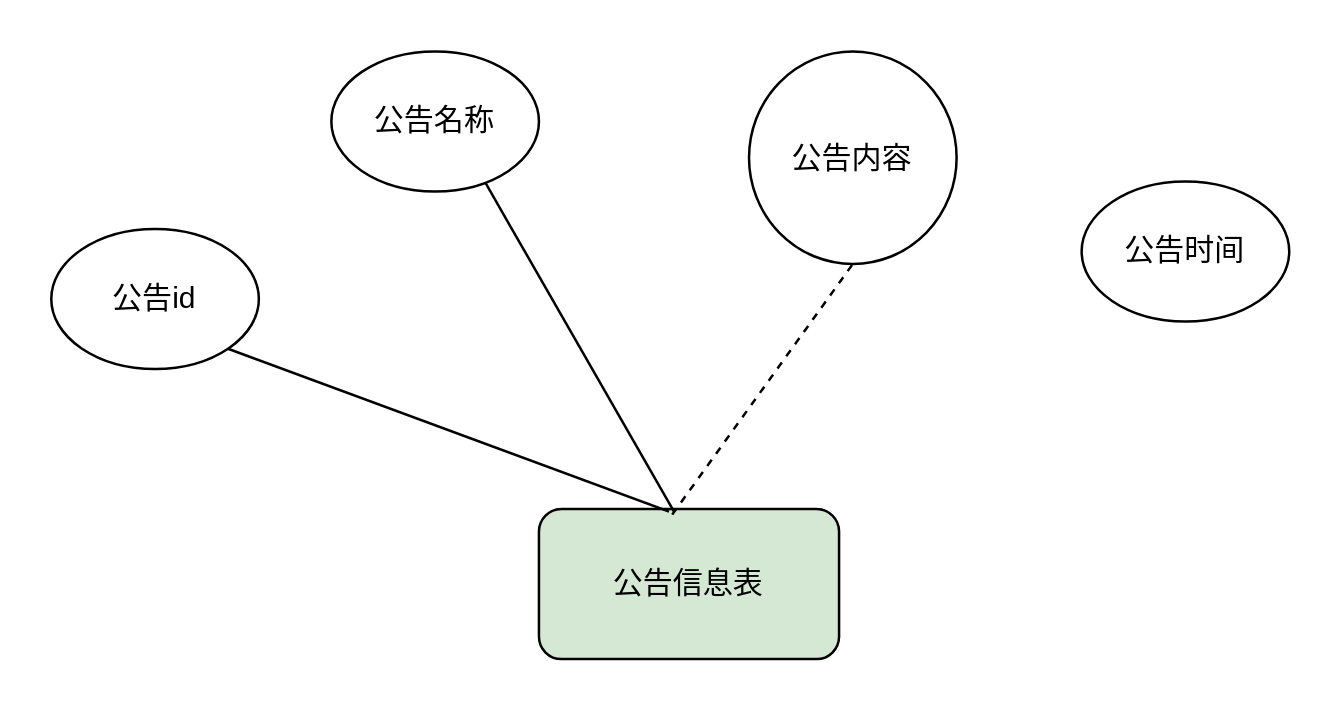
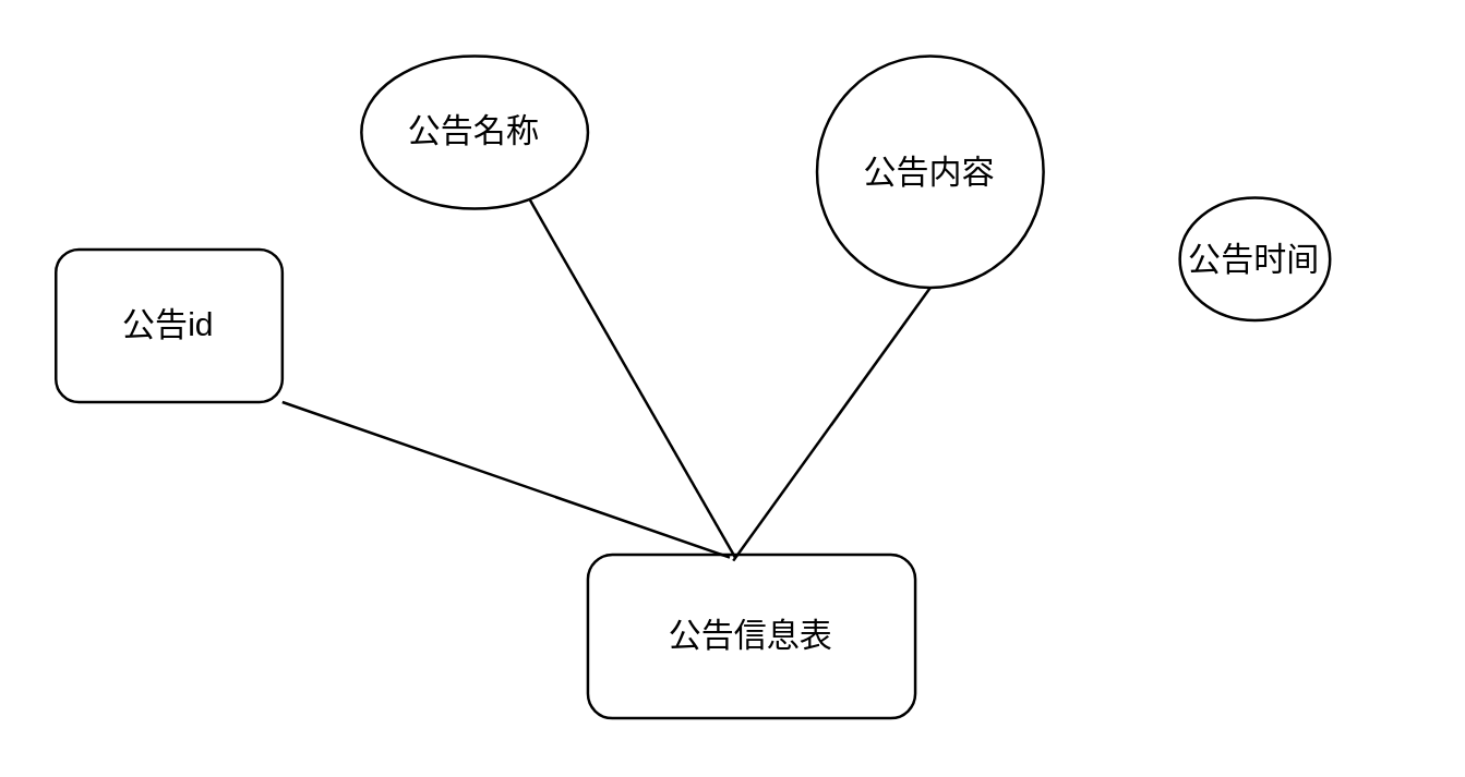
  <mxCell id="0" />
  <mxCell id="1" parent="0" />
  <mxCell id="2" value="公告名称" style="ellipse;whiteSpace=wrap;html=1;" vertex="1" parent="1"><mxGeometry x="132" y="20" width="83" height="56" as="geometry" /></mxCell>
- <mxCell id="3" value="公告信息表" style="rounded=1;whiteSpace=wrap;html=1;fillColor=#d5e8d4;" vertex="1" parent="1"><mxGeometry x="215" y="203" width="120" height="60" as="geometry" /></mxCell>
+ <mxCell id="3" value="公告信息表" style="rounded=1;whiteSpace=wrap;html=1;" vertex="1" parent="1"><mxGeometry x="215" y="203" width="120" height="60" as="geometry" /></mxCell>
  <mxCell id="4" value="公告内容" style="ellipse;whiteSpace=wrap;html=1;" vertex="1" parent="1"><mxGeometry x="299" y="20" width="83" height="85" as="geometry" /></mxCell>
- <mxCell id="5" value="公告时间" style="ellipse;whiteSpace=wrap;html=1;" vertex="1" parent="1"><mxGeometry x="432" y="72" width="83" height="56" as="geometry" /></mxCell>
- <mxCell id="6" value="公告id" style="ellipse;whiteSpace=wrap;html=1;" vertex="1" parent="1"><mxGeometry x="20" y="91" width="83" height="56" as="geometry" /></mxCell>
+ <mxCell id="5" value="公告时间" style="ellipse;whiteSpace=wrap;html=1;" vertex="1" parent="1"><mxGeometry x="432" y="72" width="55" height="45" as="geometry" /></mxCell>
+ <mxCell id="6" value="公告id" style="whiteSpace=wrap;html=1;rounded=1;" vertex="1" parent="1"><mxGeometry x="20" y="91" width="83" height="56" as="geometry" /></mxCell>
  <mxCell id="7" value="" style="endArrow=none;html=1;rounded=0;entryX=1;entryY=1;entryDx=0;entryDy=0;" edge="1" parent="1" target="6"><mxGeometry width="50" height="50" relative="1" as="geometry"><mxPoint x="267" y="204" as="sourcePoint" /><mxPoint x="278" y="156" as="targetPoint" /></mxGeometry></mxCell>
  <mxCell id="8" value="" style="endArrow=none;html=1;rounded=0;entryX=0.744;entryY=0.943;entryDx=0;entryDy=0;entryPerimeter=0;" edge="1" parent="1" target="2"><mxGeometry width="50" height="50" relative="1" as="geometry"><mxPoint x="269" y="204" as="sourcePoint" /><mxPoint x="65" y="108" as="targetPoint" /></mxGeometry></mxCell>
- <mxCell id="9" value="" style="endArrow=none;html=1;rounded=0;entryX=0.5;entryY=1;entryDx=0;entryDy=0;exitX=0.444;exitY=0.037;exitDx=0;exitDy=0;exitPerimeter=0;dashed=1;" edge="1" parent="1" source="3" target="4"><mxGeometry width="50" height="50" relative="1" as="geometry"><mxPoint x="279" y="214" as="sourcePoint" /><mxPoint x="144" y="33" as="targetPoint" /></mxGeometry></mxCell>
+ <mxCell id="9" value="" style="endArrow=none;html=1;rounded=0;entryX=0.5;entryY=1;entryDx=0;entryDy=0;exitX=0.444;exitY=0.037;exitDx=0;exitDy=0;exitPerimeter=0;" edge="1" parent="1" source="3" target="4"><mxGeometry width="50" height="50" relative="1" as="geometry"><mxPoint x="279" y="214" as="sourcePoint" /><mxPoint x="144" y="33" as="targetPoint" /></mxGeometry></mxCell>
